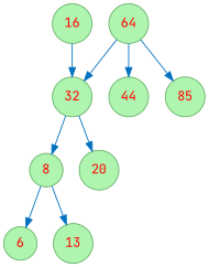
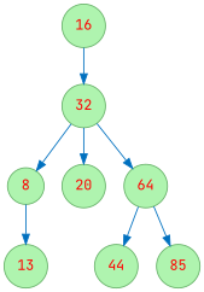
  digraph {
    fontname="JetBrains Mono"
    node [color="#66B268" fillcolor="#AFF4AF" fontcolor=red fontname="JetBrains Mono" shape=circle style=filled]
    edge [color="#0070BF" fontname="JetBrains Mono"]
    n1 [label=16]
    n2 [label=32]
    n3 [label=8]
-   n4 [label=6]
    n5 [label=13]
    n6 [label=20]
    n7 [label=64]
    n8 [label=44]
    n9 [label=85]
    n1 -> n2
    n2 -> n3
    n2 -> n6
-   n7 -> n2
-   n3 -> n4
+   n2 -> n7
    n3 -> n5
    n7 -> n8
    n7 -> n9
  }
